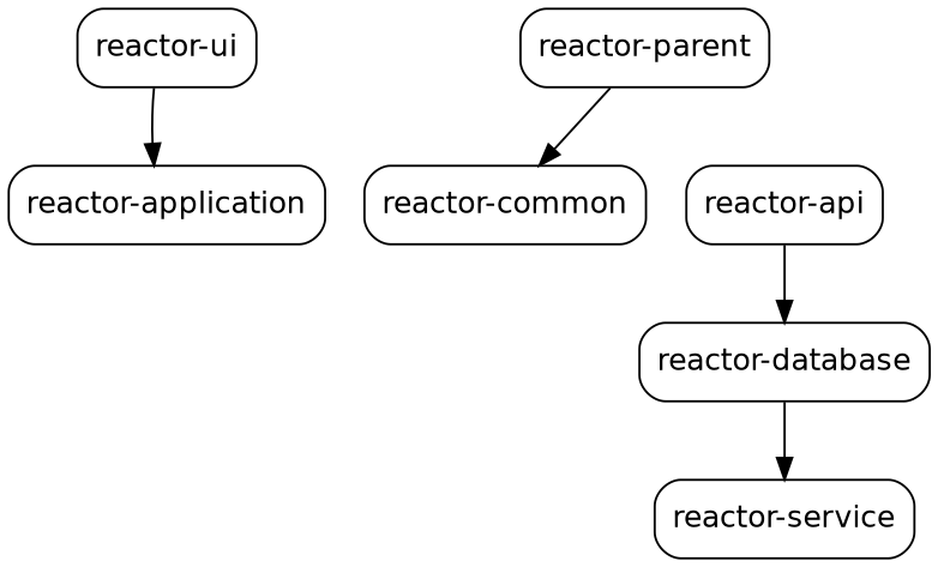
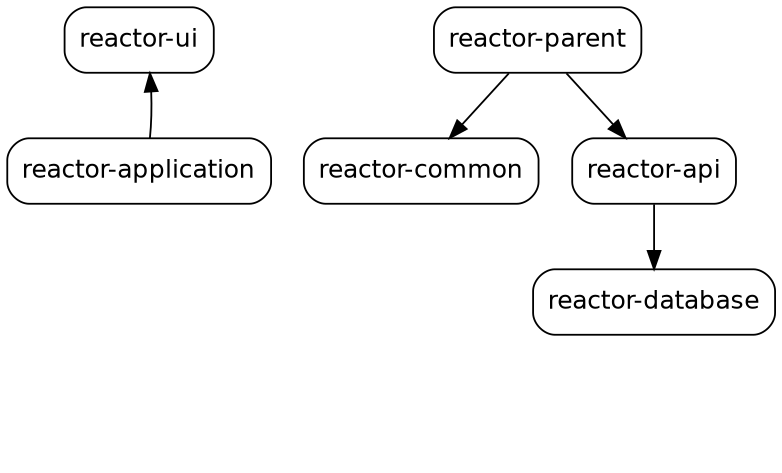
  digraph {
    node [fontname=Helvetica fontsize=14 shape=box style=rounded]
    edge [fontname=Helvetica fontsize=10 style=solid]
    n1 [label=<reactor-ui>]
    n2 [label=<reactor-application>]
    n3 [label=<reactor-database>]
-   n4 [label=<reactor-service>]
    n5 [label=<reactor-common>]
    n6 [label=<reactor-parent>]
    n7 [label=<reactor-api>]
-   n1 -> n2
-   n3 -> n4
+   n2 -> n1
    n6 -> n5
+   n6 -> n7
    n7 -> n3
  }
